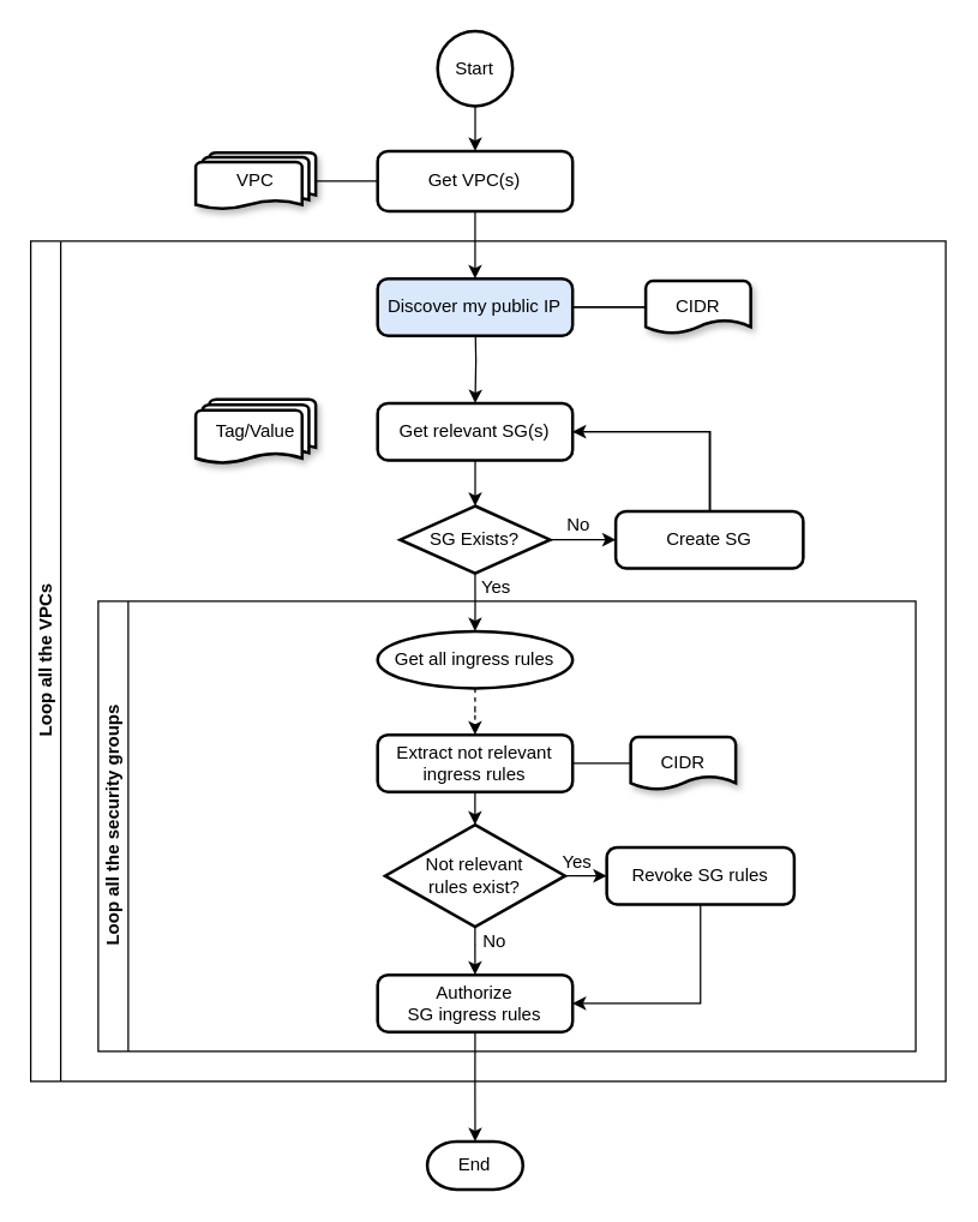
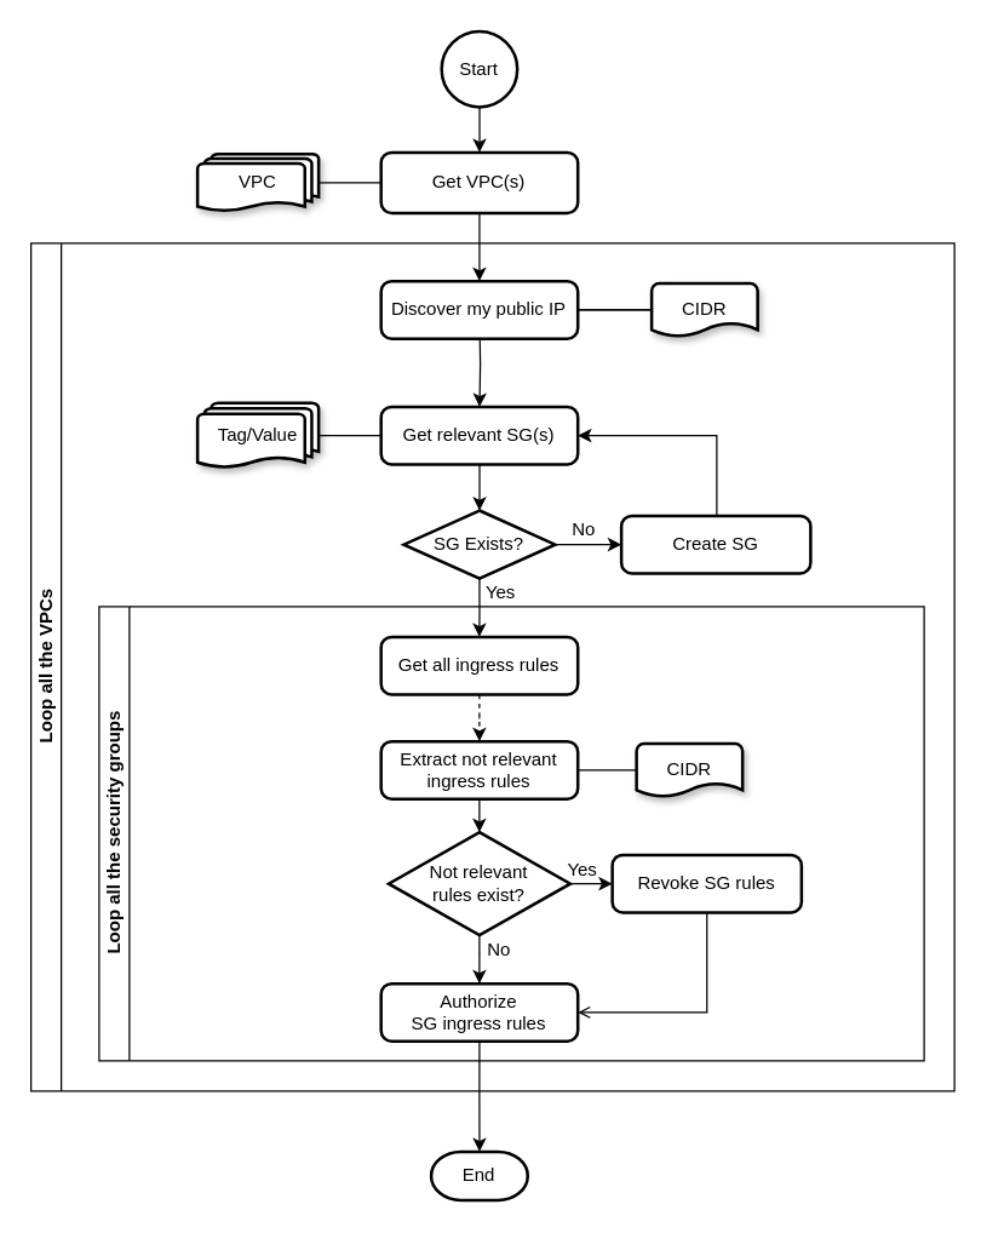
  <mxCell id="0" />
  <mxCell id="1" parent="0" />
  <mxCell id="2" value="End" style="strokeWidth=2;html=1;shape=mxgraph.flowchart.terminator;whiteSpace=wrap;" parent="1" vertex="1"><mxGeometry x="284.37" y="760" width="63.75" height="32" as="geometry" /></mxCell>
  <mxCell id="3" value="" style="edgeStyle=orthogonalEdgeStyle;rounded=0;orthogonalLoop=1;jettySize=auto;html=1;" parent="1" source="4" target="8" edge="1"><mxGeometry relative="1" as="geometry" /></mxCell>
  <mxCell id="4" value="Start" style="strokeWidth=2;html=1;shape=mxgraph.flowchart.start_2;whiteSpace=wrap;" parent="1" vertex="1"><mxGeometry x="291.25" y="20" width="50" height="50" as="geometry" /></mxCell>
  <mxCell id="5" value="" style="edgeStyle=orthogonalEdgeStyle;rounded=0;orthogonalLoop=1;jettySize=auto;html=1;exitX=0.5;exitY=1;exitDx=0;exitDy=0;" parent="1" target="28" edge="1"><mxGeometry relative="1" as="geometry"><mxPoint x="316.25" y="210" as="sourcePoint" /></mxGeometry></mxCell>
  <mxCell id="6" value="" style="edgeStyle=orthogonalEdgeStyle;rounded=0;orthogonalLoop=1;jettySize=auto;html=1;entryX=0.5;entryY=0;entryDx=0;entryDy=0;" parent="1" source="8" target="26" edge="1"><mxGeometry relative="1" as="geometry"><mxPoint x="316.25" y="180" as="targetPoint" /></mxGeometry></mxCell>
  <mxCell id="7" value="" style="edgeStyle=orthogonalEdgeStyle;rounded=0;orthogonalLoop=1;jettySize=auto;html=1;endArrow=none;endFill=0;" edge="1" parent="1" source="8" target="39"><mxGeometry relative="1" as="geometry" /></mxCell>
  <mxCell id="8" value="Get VPC(s)" style="rounded=1;whiteSpace=wrap;html=1;absoluteArcSize=1;arcSize=14;strokeWidth=2;" parent="1" vertex="1"><mxGeometry x="251.25" y="100" width="130" height="40" as="geometry" /></mxCell>
  <mxCell id="9" value="" style="edgeStyle=orthogonalEdgeStyle;rounded=0;orthogonalLoop=1;jettySize=auto;html=1;" parent="1" source="28" target="38" edge="1"><mxGeometry relative="1" as="geometry" /></mxCell>
  <mxCell id="10" value="" style="edgeStyle=orthogonalEdgeStyle;rounded=0;orthogonalLoop=1;jettySize=auto;html=1;" parent="1" source="40" target="19" edge="1"><mxGeometry relative="1" as="geometry" /></mxCell>
  <mxCell id="11" value="" style="edgeStyle=orthogonalEdgeStyle;rounded=0;orthogonalLoop=1;jettySize=auto;html=1;exitX=0.5;exitY=1;exitDx=0;exitDy=0;" parent="1" source="38" target="17" edge="1"><mxGeometry relative="1" as="geometry"><mxPoint x="316.25" y="429" as="sourcePoint" /></mxGeometry></mxCell>
  <mxCell id="12" value="Yes" style="text;html=1;resizable=0;autosize=1;align=center;verticalAlign=middle;points=[];fillColor=none;strokeColor=none;rounded=0;" parent="1" vertex="1"><mxGeometry x="296.25" y="349" width="40" height="20" as="geometry" /></mxCell>
  <mxCell id="13" value="Loop all the security groups" style="swimlane;html=1;horizontal=0;startSize=20;" parent="1" vertex="1"><mxGeometry x="65" y="400" width="545" height="300" as="geometry" /></mxCell>
  <mxCell id="14" value="Revoke SG rules" style="rounded=1;whiteSpace=wrap;html=1;absoluteArcSize=1;arcSize=14;strokeWidth=2;" parent="13" vertex="1"><mxGeometry x="339" y="164" width="125" height="38" as="geometry" /></mxCell>
  <mxCell id="15" value="Authorize &lt;br&gt;SG ingress rules" style="rounded=1;whiteSpace=wrap;html=1;absoluteArcSize=1;arcSize=14;strokeWidth=2;" parent="13" vertex="1"><mxGeometry x="186.245" y="249" width="130" height="38" as="geometry" /></mxCell>
- <mxCell id="16" style="edgeStyle=orthogonalEdgeStyle;rounded=0;orthogonalLoop=1;jettySize=auto;html=1;exitX=0.5;exitY=1;exitDx=0;exitDy=0;entryX=1;entryY=0.5;entryDx=0;entryDy=0;" parent="13" source="14" target="15" edge="1"><mxGeometry relative="1" as="geometry" /></mxCell>
- <mxCell id="17" value="Get all ingress rules" style="ellipse;whiteSpace=wrap;html=1;absoluteArcSize=1;arcSize=14;strokeWidth=2;" parent="13" vertex="1"><mxGeometry x="186.245" y="20" width="130" height="38" as="geometry" /></mxCell>
+ <mxCell id="16" style="edgeStyle=orthogonalEdgeStyle;rounded=0;orthogonalLoop=1;jettySize=auto;html=1;exitX=0.5;exitY=1;exitDx=0;exitDy=0;entryX=1;entryY=0.5;entryDx=0;entryDy=0;endArrow=open;" parent="13" source="14" target="15" edge="1"><mxGeometry relative="1" as="geometry" /></mxCell>
+ <mxCell id="17" value="Get all ingress rules" style="rounded=1;whiteSpace=wrap;html=1;absoluteArcSize=1;arcSize=14;strokeWidth=2;" parent="13" vertex="1"><mxGeometry x="186.245" y="20" width="130" height="38" as="geometry" /></mxCell>
  <mxCell id="18" style="edgeStyle=orthogonalEdgeStyle;rounded=0;orthogonalLoop=1;jettySize=auto;html=1;entryX=0;entryY=0.5;entryDx=0;entryDy=0;endArrow=classic;endFill=1;" edge="1" parent="13" source="19" target="14"><mxGeometry relative="1" as="geometry" /></mxCell>
  <mxCell id="19" value="Not relevant &lt;br&gt;rules exist?" style="strokeWidth=2;html=1;shape=mxgraph.flowchart.decision;whiteSpace=wrap;" parent="13" vertex="1"><mxGeometry x="191.245" y="149" width="120" height="68" as="geometry" /></mxCell>
  <mxCell id="20" value="CIDR" style="strokeWidth=2;html=1;shape=mxgraph.flowchart.document2;whiteSpace=wrap;size=0.25;shadow=1;" vertex="1" parent="13"><mxGeometry x="355" y="90.5" width="70" height="35" as="geometry" /></mxCell>
  <mxCell id="21" value="Yes" style="text;html=1;resizable=0;autosize=1;align=center;verticalAlign=middle;points=[];fillColor=none;strokeColor=none;rounded=0;" vertex="1" parent="13"><mxGeometry x="299" y="164" width="40" height="20" as="geometry" /></mxCell>
  <mxCell id="22" value="No" style="text;html=1;resizable=0;autosize=1;align=center;verticalAlign=middle;points=[];fillColor=none;strokeColor=none;rounded=0;" vertex="1" parent="13"><mxGeometry x="249.245" y="217" width="30" height="20" as="geometry" /></mxCell>
  <mxCell id="23" value="" style="edgeStyle=orthogonalEdgeStyle;rounded=0;orthogonalLoop=1;jettySize=auto;html=1;entryX=0.5;entryY=0;entryDx=0;entryDy=0;" parent="13" source="19" target="15" edge="1"><mxGeometry relative="1" as="geometry"><mxPoint x="251.25" y="268" as="targetPoint" /></mxGeometry></mxCell>
  <mxCell id="24" value="Loop all the VPCs" style="swimlane;html=1;horizontal=0;startSize=20;" parent="1" vertex="1"><mxGeometry x="20" y="160" width="610" height="560" as="geometry" /></mxCell>
  <mxCell id="25" value="" style="edgeStyle=orthogonalEdgeStyle;rounded=0;orthogonalLoop=1;jettySize=auto;html=1;endArrow=none;endFill=0;" edge="1" parent="24" source="26" target="31"><mxGeometry relative="1" as="geometry" /></mxCell>
- <mxCell id="26" value="Discover my public IP" style="rounded=1;whiteSpace=wrap;html=1;absoluteArcSize=1;arcSize=14;strokeWidth=2;fillColor=#dae8fc;" parent="24" vertex="1"><mxGeometry x="231.25" y="25" width="130" height="38" as="geometry" /></mxCell>
- <mxCell id="27" value="" style="edgeStyle=orthogonalEdgeStyle;rounded=0;orthogonalLoop=1;jettySize=auto;html=1;endArrow=none;endFill=0;" edge="1" parent="24" source="28" target="34"><mxGeometry relative="1" as="geometry" /></mxCell>
+ <mxCell id="26" value="Discover my public IP" style="rounded=1;whiteSpace=wrap;html=1;absoluteArcSize=1;arcSize=14;strokeWidth=2;" parent="24" vertex="1"><mxGeometry x="231.25" y="25" width="130" height="38" as="geometry" /></mxCell>
+ <mxCell id="27" value="" style="edgeStyle=orthogonalEdgeStyle;rounded=0;orthogonalLoop=1;jettySize=auto;html=1;endArrow=none;endFill=0;" edge="1" parent="24" source="28" target="36"><mxGeometry relative="1" as="geometry" /></mxCell>
  <mxCell id="28" value="Get relevant SG(s)" style="rounded=1;whiteSpace=wrap;html=1;absoluteArcSize=1;arcSize=14;strokeWidth=2;" parent="24" vertex="1"><mxGeometry x="231.25" y="108" width="130" height="38" as="geometry" /></mxCell>
  <mxCell id="29" value="" style="edgeStyle=orthogonalEdgeStyle;rounded=0;orthogonalLoop=1;jettySize=auto;html=1;endArrow=none;endFill=0;strokeColor=none;" edge="1" parent="24" source="31" target="26"><mxGeometry relative="1" as="geometry" /></mxCell>
  <mxCell id="30" value="" style="edgeStyle=orthogonalEdgeStyle;rounded=0;orthogonalLoop=1;jettySize=auto;html=1;endArrow=none;endFill=0;" edge="1" parent="24" source="31" target="26"><mxGeometry relative="1" as="geometry" /></mxCell>
  <mxCell id="31" value="CIDR" style="strokeWidth=2;html=1;shape=mxgraph.flowchart.document2;whiteSpace=wrap;size=0.25;shadow=1;" vertex="1" parent="24"><mxGeometry x="410" y="26.5" width="70" height="35" as="geometry" /></mxCell>
  <mxCell id="32" value="Yes" style="text;html=1;resizable=0;autosize=1;align=center;verticalAlign=middle;points=[];fillColor=none;strokeColor=none;rounded=0;" parent="24" vertex="1"><mxGeometry x="290" y="221" width="40" height="20" as="geometry" /></mxCell>
  <mxCell id="33" style="edgeStyle=orthogonalEdgeStyle;rounded=0;orthogonalLoop=1;jettySize=auto;html=1;entryX=1;entryY=0.5;entryDx=0;entryDy=0;endArrow=classic;endFill=1;" edge="1" parent="24" target="28"><mxGeometry relative="1" as="geometry"><mxPoint x="453" y="180" as="sourcePoint" /><Array as="points"><mxPoint x="453" y="127" /></Array></mxGeometry></mxCell>
  <mxCell id="34" value="Create SG" style="rounded=1;whiteSpace=wrap;html=1;absoluteArcSize=1;arcSize=14;strokeWidth=2;" parent="24" vertex="1"><mxGeometry x="390" y="180" width="125" height="38" as="geometry" /></mxCell>
  <mxCell id="35" value="No" style="text;html=1;resizable=0;autosize=1;align=center;verticalAlign=middle;points=[];fillColor=none;strokeColor=none;rounded=0;" parent="24" vertex="1"><mxGeometry x="350" y="179" width="30" height="20" as="geometry" /></mxCell>
  <mxCell id="36" value="Tag/Value" style="strokeWidth=2;html=1;shape=mxgraph.flowchart.multi-document;whiteSpace=wrap;shadow=1;" parent="24" vertex="1"><mxGeometry x="110" y="105.5" width="80" height="43" as="geometry" /></mxCell>
  <mxCell id="37" value="" style="edgeStyle=orthogonalEdgeStyle;rounded=0;orthogonalLoop=1;jettySize=auto;html=1;endArrow=classic;endFill=1;" edge="1" parent="1" source="38" target="34"><mxGeometry relative="1" as="geometry" /></mxCell>
  <mxCell id="38" value="SG Exists?" style="strokeWidth=2;html=1;shape=mxgraph.flowchart.decision;whiteSpace=wrap;" parent="1" vertex="1"><mxGeometry x="266.25" y="336.5" width="100" height="45" as="geometry" /></mxCell>
  <mxCell id="39" value="VPC" style="strokeWidth=2;html=1;shape=mxgraph.flowchart.multi-document;whiteSpace=wrap;shadow=1;" parent="1" vertex="1"><mxGeometry x="130" y="101" width="80" height="38" as="geometry" /></mxCell>
  <mxCell id="40" value="Extract not relevant ingress rules" style="rounded=1;whiteSpace=wrap;html=1;absoluteArcSize=1;arcSize=14;strokeWidth=2;" vertex="1" parent="1"><mxGeometry x="251.245" y="489" width="130" height="38" as="geometry" /></mxCell>
  <mxCell id="41" value="" style="edgeStyle=orthogonalEdgeStyle;rounded=0;orthogonalLoop=1;jettySize=auto;html=1;endArrow=none;endFill=0;" edge="1" parent="1" source="20" target="40"><mxGeometry relative="1" as="geometry" /></mxCell>
  <mxCell id="42" style="edgeStyle=orthogonalEdgeStyle;rounded=0;orthogonalLoop=1;jettySize=auto;html=1;exitX=0.5;exitY=1;exitDx=0;exitDy=0;" parent="1" source="15" target="2" edge="1"><mxGeometry relative="1" as="geometry"><mxPoint x="400" y="920.5" as="targetPoint" /></mxGeometry></mxCell>
  <mxCell id="43" style="edgeStyle=orthogonalEdgeStyle;rounded=0;orthogonalLoop=1;jettySize=auto;html=1;entryX=0.5;entryY=0;entryDx=0;entryDy=0;endArrow=classic;endFill=1;dashed=1;" edge="1" parent="1" source="17" target="40"><mxGeometry relative="1" as="geometry" /></mxCell>
